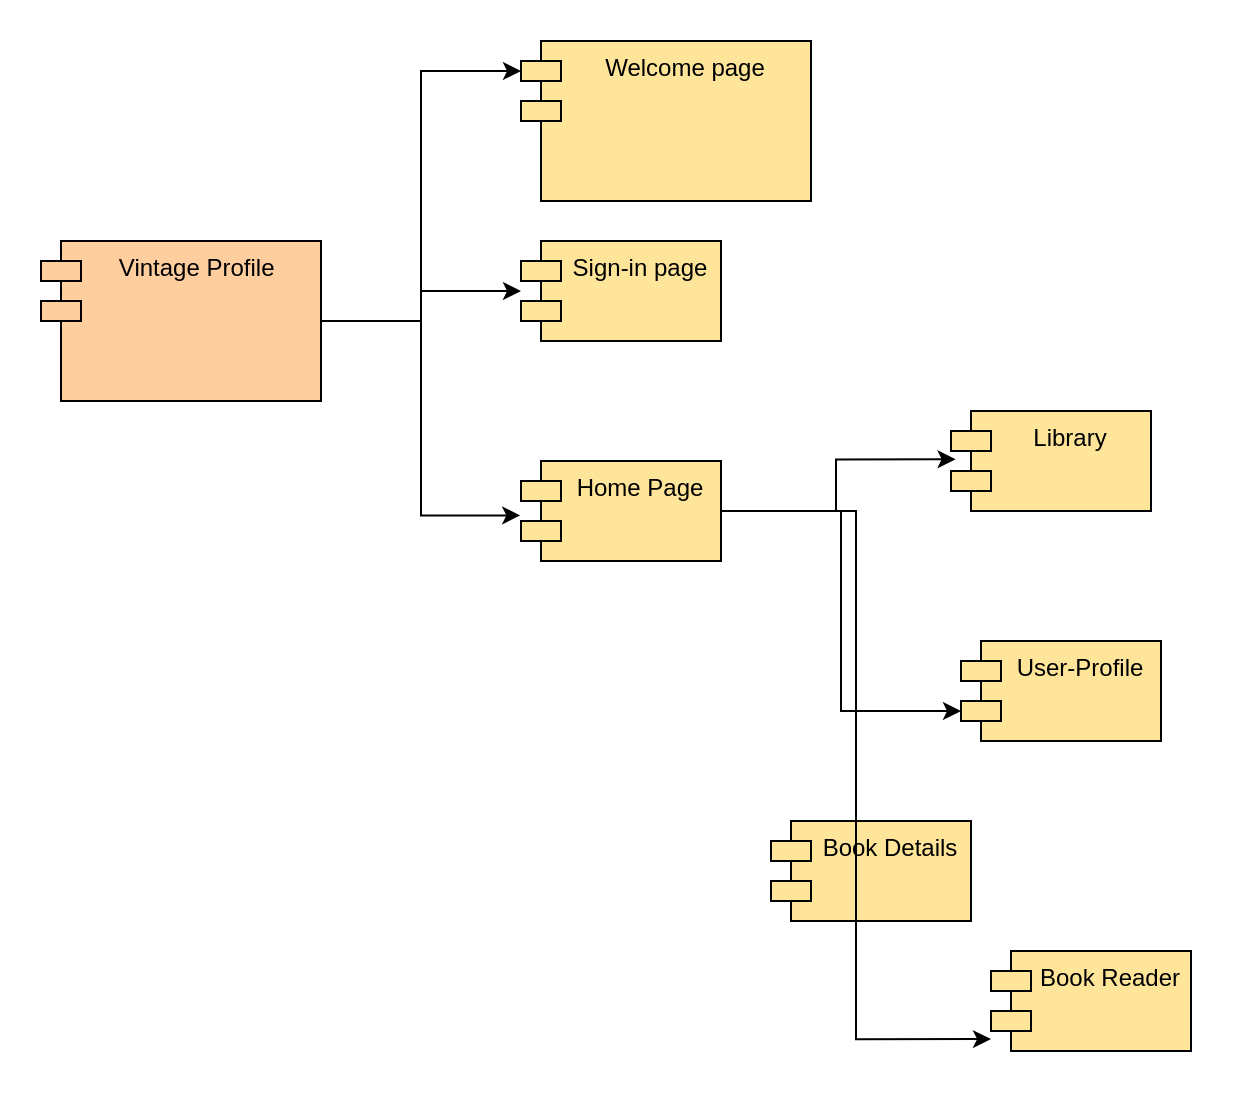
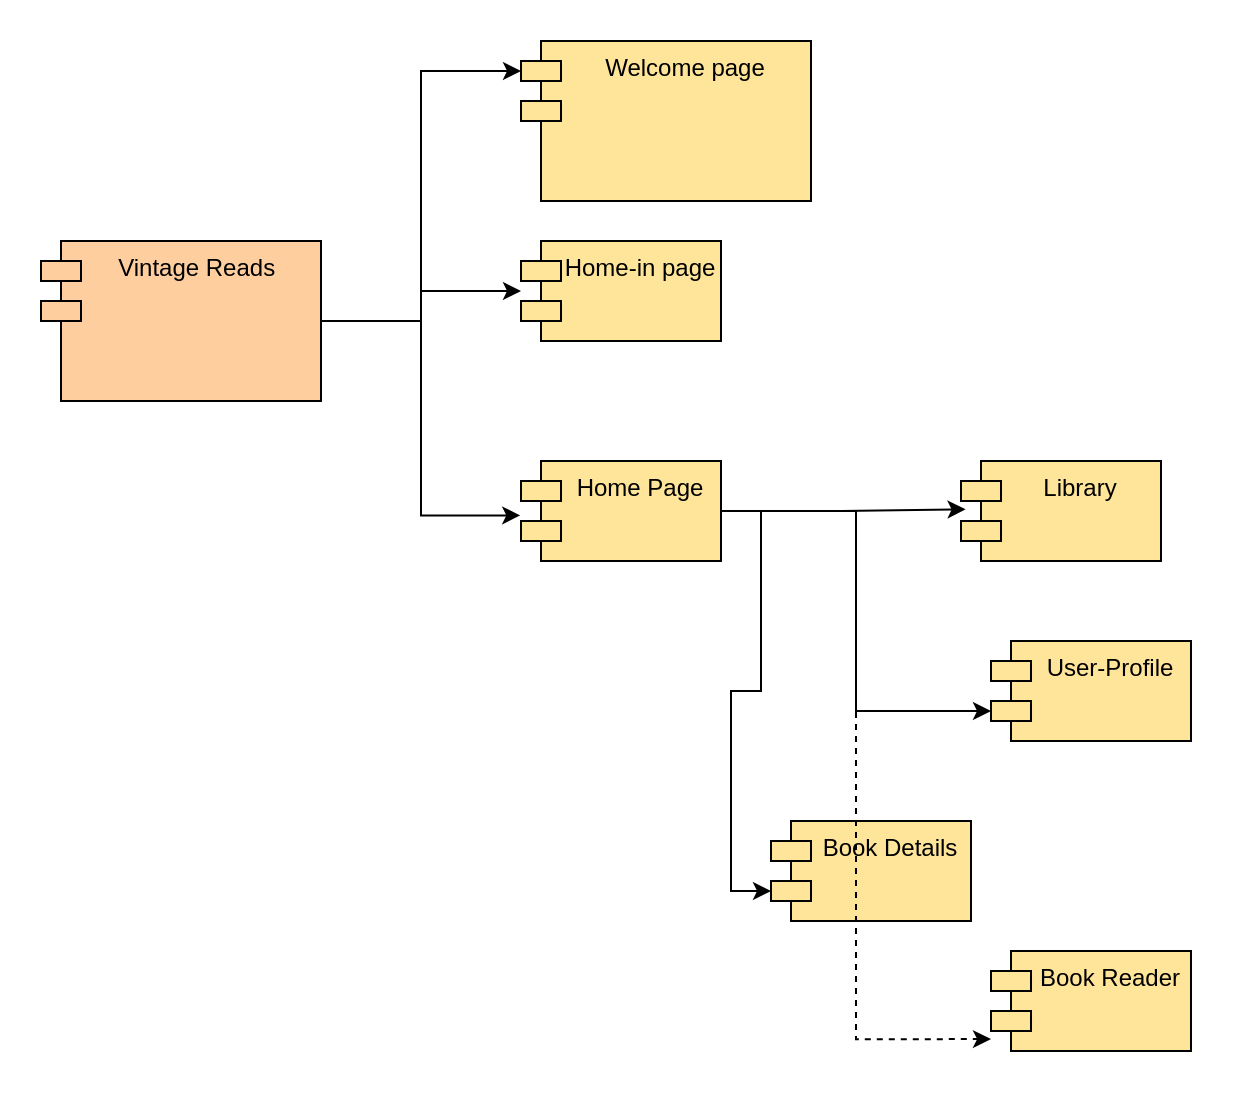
  <mxCell id="0" />
  <mxCell id="1" parent="0" />
  <mxCell id="2" value="" style="edgeStyle=orthogonalEdgeStyle;rounded=0;orthogonalLoop=1;jettySize=auto;html=1;" edge="1" parent="1" source="3" target="5"><mxGeometry relative="1" as="geometry" /></mxCell>
- <mxCell id="3" value="Vintage Profile&amp;nbsp;" style="shape=module;align=left;spacingLeft=20;align=center;verticalAlign=top;whiteSpace=wrap;html=1;fillColor=#FFCE9F;" vertex="1" parent="1"><mxGeometry x="20" y="120" width="140" height="80" as="geometry" /></mxCell>
+ <mxCell id="3" value="Vintage Reads&amp;nbsp;" style="shape=module;align=left;spacingLeft=20;align=center;verticalAlign=top;whiteSpace=wrap;html=1;fillColor=#FFCE9F;" vertex="1" parent="1"><mxGeometry x="20" y="120" width="140" height="80" as="geometry" /></mxCell>
  <mxCell id="4" value="Home Page" style="shape=module;align=left;spacingLeft=20;align=center;verticalAlign=top;whiteSpace=wrap;html=1;fillColor=#FFE599;" vertex="1" parent="1"><mxGeometry x="260" y="230" width="100" height="50" as="geometry" /></mxCell>
- <mxCell id="5" value="Sign-in page" style="shape=module;align=left;spacingLeft=20;align=center;verticalAlign=top;whiteSpace=wrap;html=1;fillColor=#FFE599;" vertex="1" parent="1"><mxGeometry x="260" y="120" width="100" height="50" as="geometry" /></mxCell>
+ <mxCell id="5" value="Home-in page" style="shape=module;align=left;spacingLeft=20;align=center;verticalAlign=top;whiteSpace=wrap;html=1;fillColor=#FFE599;" vertex="1" parent="1"><mxGeometry x="260" y="120" width="100" height="50" as="geometry" /></mxCell>
  <mxCell id="6" value="Welcome page" style="shape=module;align=left;spacingLeft=20;align=center;verticalAlign=top;whiteSpace=wrap;html=1;fillColor=#FFE599;" vertex="1" parent="1"><mxGeometry x="260" y="20" width="145" height="80" as="geometry" /></mxCell>
- <mxCell id="7" value="Library" style="shape=module;align=left;spacingLeft=20;align=center;verticalAlign=top;whiteSpace=wrap;html=1;fillColor=#FFE599;" vertex="1" parent="1"><mxGeometry x="475" y="205" width="100" height="50" as="geometry" /></mxCell>
- <mxCell id="8" value="User-Profile" style="shape=module;align=left;spacingLeft=20;align=center;verticalAlign=top;whiteSpace=wrap;html=1;fillColor=#FFE599;" vertex="1" parent="1"><mxGeometry x="480" y="320" width="100" height="50" as="geometry" /></mxCell>
+ <mxCell id="7" value="Library" style="shape=module;align=left;spacingLeft=20;align=center;verticalAlign=top;whiteSpace=wrap;html=1;fillColor=#FFE599;" vertex="1" parent="1"><mxGeometry x="480" y="230" width="100" height="50" as="geometry" /></mxCell>
+ <mxCell id="8" value="User-Profile" style="shape=module;align=left;spacingLeft=20;align=center;verticalAlign=top;whiteSpace=wrap;html=1;fillColor=#FFE599;" vertex="1" parent="1"><mxGeometry x="495" y="320" width="100" height="50" as="geometry" /></mxCell>
  <mxCell id="9" value="Book Details" style="shape=module;align=left;spacingLeft=20;align=center;verticalAlign=top;whiteSpace=wrap;html=1;fillColor=#FFE599;" vertex="1" parent="1"><mxGeometry x="385" y="410" width="100" height="50" as="geometry" /></mxCell>
  <mxCell id="10" value="Book Reader" style="shape=module;align=left;spacingLeft=20;align=center;verticalAlign=top;whiteSpace=wrap;html=1;fillColor=#FFE599;" vertex="1" parent="1"><mxGeometry x="495" y="475" width="100" height="50" as="geometry" /></mxCell>
  <mxCell id="11" style="edgeStyle=orthogonalEdgeStyle;rounded=0;orthogonalLoop=1;jettySize=auto;html=1;entryX=0;entryY=0;entryDx=0;entryDy=15;entryPerimeter=0;" edge="1" parent="1" source="3" target="6"><mxGeometry relative="1" as="geometry"><Array as="points"><mxPoint x="210" y="160" /><mxPoint x="210" y="35" /></Array></mxGeometry></mxCell>
  <mxCell id="12" style="edgeStyle=orthogonalEdgeStyle;rounded=0;orthogonalLoop=1;jettySize=auto;html=1;entryX=-0.004;entryY=0.544;entryDx=0;entryDy=0;entryPerimeter=0;" edge="1" parent="1" source="3" target="4"><mxGeometry relative="1" as="geometry" /></mxCell>
  <mxCell id="13" style="edgeStyle=orthogonalEdgeStyle;rounded=0;orthogonalLoop=1;jettySize=auto;html=1;entryX=0.023;entryY=0.483;entryDx=0;entryDy=0;entryPerimeter=0;" edge="1" parent="1" source="4" target="7"><mxGeometry relative="1" as="geometry" /></mxCell>
  <mxCell id="14" style="edgeStyle=orthogonalEdgeStyle;rounded=0;orthogonalLoop=1;jettySize=auto;html=1;entryX=0;entryY=0;entryDx=0;entryDy=35;entryPerimeter=0;" edge="1" parent="1" source="4" target="8"><mxGeometry relative="1" as="geometry" /></mxCell>
- <mxCell id="16" style="edgeStyle=orthogonalEdgeStyle;rounded=0;orthogonalLoop=1;jettySize=auto;html=1;entryX=0;entryY=0.881;entryDx=0;entryDy=0;entryPerimeter=0;" edge="1" parent="1" source="4" target="10"><mxGeometry relative="1" as="geometry" /></mxCell>
+ <mxCell id="15" style="edgeStyle=orthogonalEdgeStyle;rounded=0;orthogonalLoop=1;jettySize=auto;html=1;entryX=0;entryY=0;entryDx=0;entryDy=35;entryPerimeter=0;" edge="1" parent="1" source="4" target="9"><mxGeometry relative="1" as="geometry" /></mxCell>
+ <mxCell id="16" style="edgeStyle=orthogonalEdgeStyle;rounded=0;orthogonalLoop=1;jettySize=auto;html=1;entryX=0;entryY=0.881;entryDx=0;entryDy=0;entryPerimeter=0;dashed=1;" edge="1" parent="1" source="4" target="10"><mxGeometry relative="1" as="geometry" /></mxCell>
